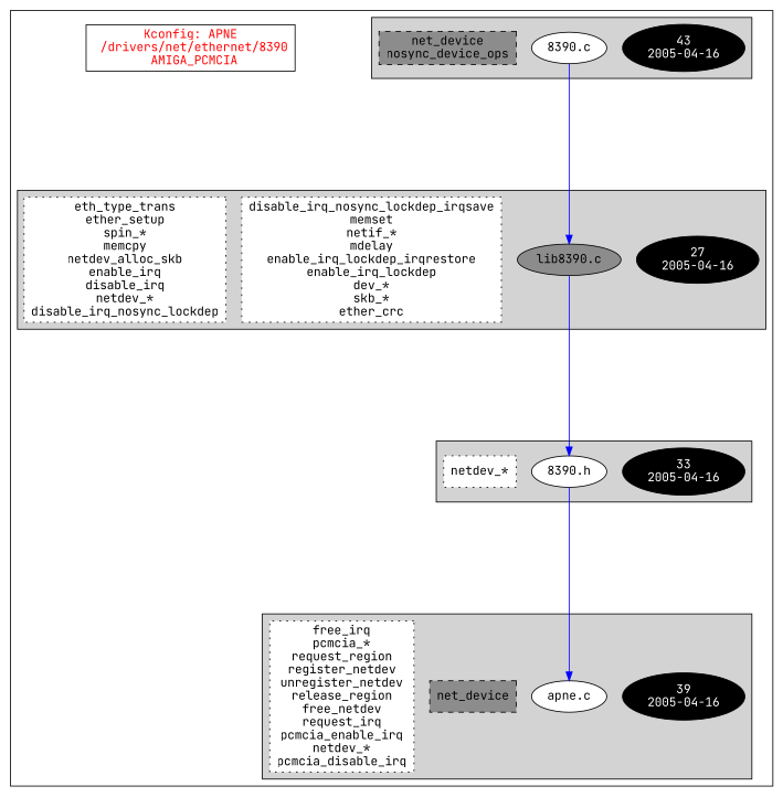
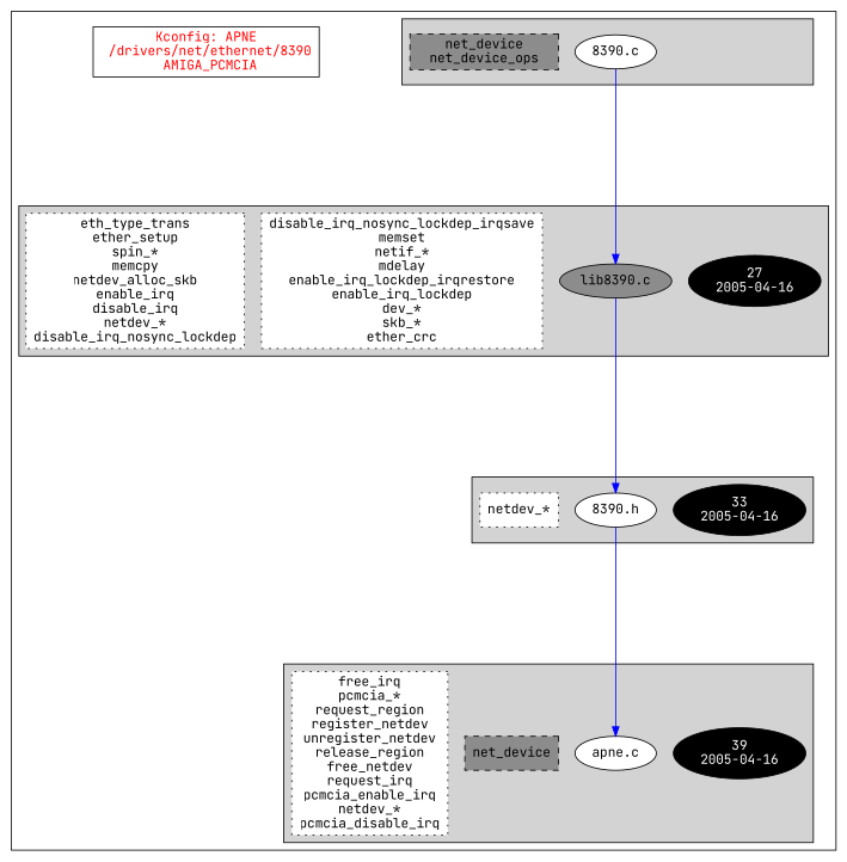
  digraph {
    fontname="JetBrains Mono"
    ranksep=2
    splines=ortho
    node [fillcolor=white fontcolor=black fontname="JetBrains Mono" style=filled]
    edge [color=blue fontname="JetBrains Mono"]
-   n1 [fillcolor=black fontcolor=white label="43\n2005-04-16"]
    n2 [label="8390.c\n"]
-   n3 [fillcolor=grey55 label="net_device\nnosync_device_ops\n" shape=box style="filled,dashed"]
+   n3 [fillcolor=grey55 label="net_device\nnet_device_ops\n" shape=box style="filled,dashed"]
    n4 [fillcolor=black fontcolor=white label="33\n2005-04-16"]
    n5 [label="8390.h\n"]
    n6 [label="netdev_*\n" shape=box style="filled,dotted"]
    n7 [fillcolor=black fontcolor=white label="27\n2005-04-16"]
    n8 [fillcolor=grey55 label="lib8390.c\n"]
    n9 [label="disable_irq_nosync_lockdep_irqsave\nmemset\nnetif_*\nmdelay\nenable_irq_lockdep_irqrestore\nenable_irq_lockdep\ndev_*\nskb_*\nether_crc\n" shape=box style="filled,dotted"]
    n10 [label="eth_type_trans\nether_setup\nspin_*\nmemcpy\nnetdev_alloc_skb\nenable_irq\ndisable_irq\nnetdev_*\ndisable_irq_nosync_lockdep\n" shape=box style="filled,dotted"]
    n11 [fillcolor=black fontcolor=white label="39\n2005-04-16"]
    n12 [label="apne.c\n"]
    n13 [fillcolor=grey55 label="net_device\n" shape=box style="filled,dashed"]
    n14 [label="free_irq\npcmcia_*\nrequest_region\nregister_netdev\nunregister_netdev\nrelease_region\nfree_netdev\nrequest_irq\npcmcia_enable_irq\nnetdev_*\npcmcia_disable_irq\n" shape=box style="filled,dotted"]
    n15 [fontcolor=red label="Kconfig: APNE\n /drivers/net/ethernet/8390\n  AMIGA_PCMCIA " shape=box fillcolor="" style=""]
    subgraph cluster_1 {
      n15
      subgraph cluster_2 {
        style=filled
-       n1
        n2
        n3
      }
      subgraph cluster_3 {
        style=filled
        n4
        n5
        n6
      }
      subgraph cluster_4 {
        style=filled
        n7
        n8
        n9
        n10
      }
      subgraph cluster_5 {
        style=filled
        n11
        n12
        n13
        n14
      }
    }
    n2 -> n8
    n5 -> n12
    n8 -> n5
  }
